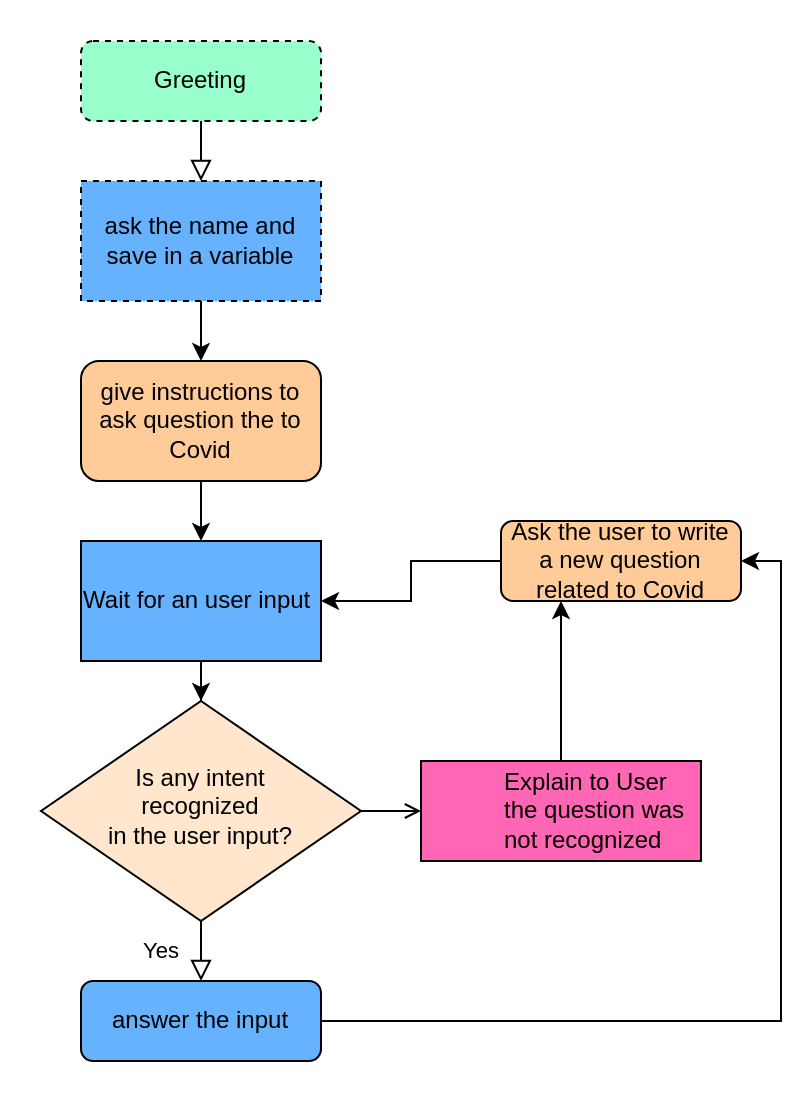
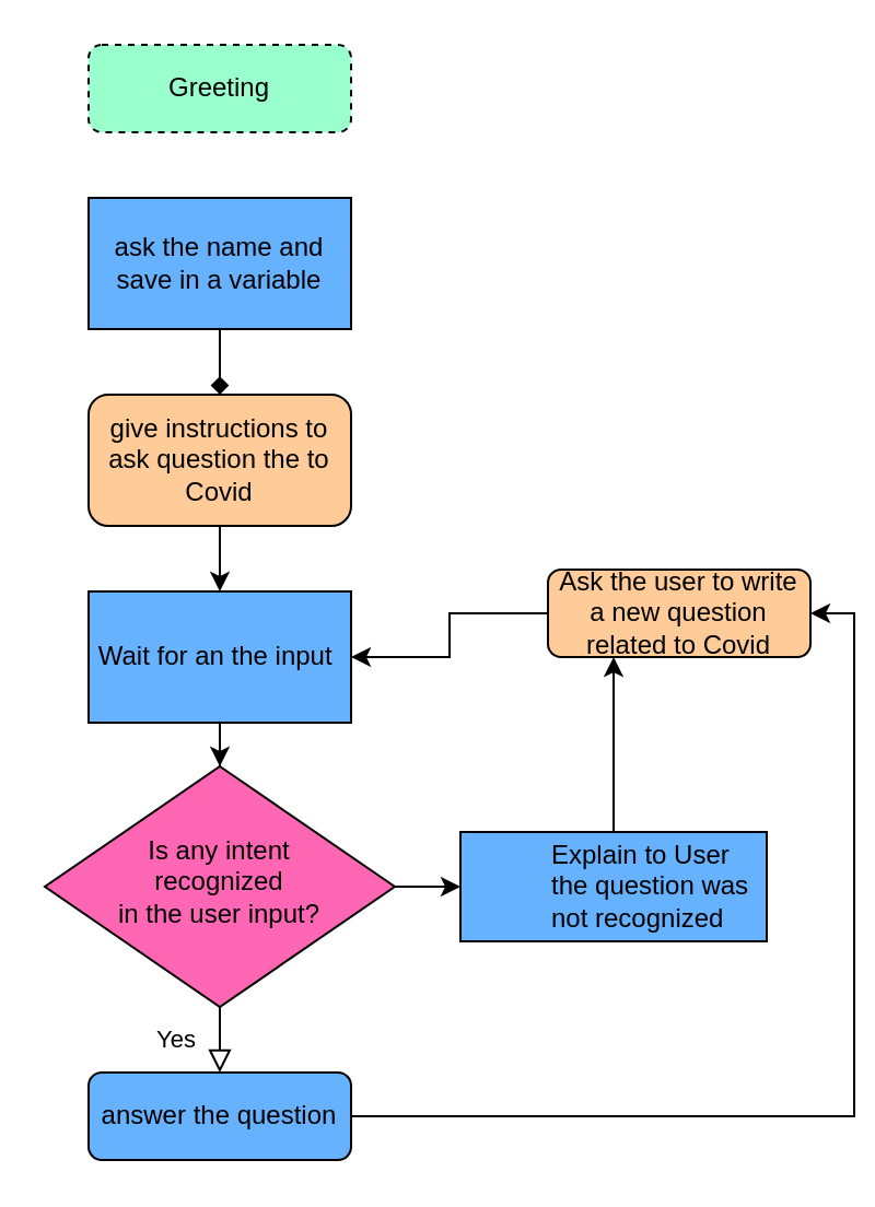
  <mxCell id="0" />
  <mxCell id="1" parent="0" />
- <mxCell id="2" value="" style="rounded=0;html=1;jettySize=auto;orthogonalLoop=1;fontSize=11;endArrow=block;endFill=0;endSize=8;strokeWidth=1;shadow=0;labelBackgroundColor=none;edgeStyle=orthogonalEdgeStyle;entryX=0.5;entryY=0;entryDx=0;entryDy=0;" parent="1" source="3" target="14" edge="1"><mxGeometry relative="1" as="geometry" /></mxCell>
  <mxCell id="3" value="Greeting" style="rounded=1;whiteSpace=wrap;html=1;fontSize=12;glass=0;strokeWidth=1;shadow=0;fillColor=#99FFCC;dashed=1;" parent="1" vertex="1"><mxGeometry x="40" y="20" width="120" height="40" as="geometry" /></mxCell>
  <mxCell id="4" value="Yes" style="rounded=0;html=1;jettySize=auto;orthogonalLoop=1;fontSize=11;endArrow=block;endFill=0;endSize=8;strokeWidth=1;shadow=0;labelBackgroundColor=none;edgeStyle=orthogonalEdgeStyle;entryX=0.5;entryY=0;entryDx=0;entryDy=0;" parent="1" source="6" target="10" edge="1"><mxGeometry y="20" relative="1" as="geometry"><mxPoint as="offset" /><mxPoint x="170" y="380" as="targetPoint" /></mxGeometry></mxCell>
- <mxCell id="5" style="edgeStyle=orthogonalEdgeStyle;rounded=0;orthogonalLoop=1;jettySize=auto;html=1;exitX=1;exitY=0.5;exitDx=0;exitDy=0;endArrow=open;" edge="1" parent="1" source="6" target="12"><mxGeometry relative="1" as="geometry" /></mxCell>
- <mxCell id="6" value="Is any intent &lt;br&gt;recognized &lt;br&gt;in the user input?" style="rhombus;whiteSpace=wrap;html=1;shadow=0;fontFamily=Helvetica;fontSize=12;align=center;strokeWidth=1;spacing=6;spacingTop=-4;fillColor=#ffe6cc;" parent="1" vertex="1"><mxGeometry x="20" y="350" width="160" height="110" as="geometry" /></mxCell>
+ <mxCell id="5" style="edgeStyle=orthogonalEdgeStyle;rounded=0;orthogonalLoop=1;jettySize=auto;html=1;exitX=1;exitY=0.5;exitDx=0;exitDy=0;" edge="1" parent="1" source="6" target="12"><mxGeometry relative="1" as="geometry" /></mxCell>
+ <mxCell id="6" value="Is any intent &lt;br&gt;recognized &lt;br&gt;in the user input?" style="rhombus;whiteSpace=wrap;html=1;shadow=0;fontFamily=Helvetica;fontSize=12;align=center;strokeWidth=1;spacing=6;spacingTop=-4;fillColor=#FF66B3;" parent="1" vertex="1"><mxGeometry x="20" y="350" width="160" height="110" as="geometry" /></mxCell>
  <mxCell id="7" style="edgeStyle=orthogonalEdgeStyle;rounded=0;orthogonalLoop=1;jettySize=auto;html=1;exitX=0;exitY=0.5;exitDx=0;exitDy=0;entryX=1;entryY=0.5;entryDx=0;entryDy=0;" edge="1" parent="1" source="8" target="18"><mxGeometry relative="1" as="geometry" /></mxCell>
  <mxCell id="8" value="Ask the user to write a new question related to Covid" style="rounded=1;whiteSpace=wrap;html=1;fontSize=12;glass=0;strokeWidth=1;shadow=0;fillColor=#FFCC99;" parent="1" vertex="1"><mxGeometry x="250" y="260" width="120" height="40" as="geometry" /></mxCell>
  <mxCell id="9" style="edgeStyle=orthogonalEdgeStyle;rounded=0;orthogonalLoop=1;jettySize=auto;html=1;exitX=1;exitY=0.5;exitDx=0;exitDy=0;entryX=1;entryY=0.5;entryDx=0;entryDy=0;" edge="1" parent="1" source="10" target="8"><mxGeometry relative="1" as="geometry" /></mxCell>
- <mxCell id="10" value="answer the input" style="rounded=1;whiteSpace=wrap;html=1;fontSize=12;glass=0;strokeWidth=1;shadow=0;fillColor=#66B2FF;" parent="1" vertex="1"><mxGeometry x="40" y="490" width="120" height="40" as="geometry" /></mxCell>
+ <mxCell id="10" value="answer the question" style="rounded=1;whiteSpace=wrap;html=1;fontSize=12;glass=0;strokeWidth=1;shadow=0;fillColor=#66B2FF;" parent="1" vertex="1"><mxGeometry x="40" y="490" width="120" height="40" as="geometry" /></mxCell>
  <mxCell id="11" style="edgeStyle=orthogonalEdgeStyle;rounded=0;orthogonalLoop=1;jettySize=auto;html=1;exitX=0.5;exitY=0;exitDx=0;exitDy=0;entryX=0.25;entryY=1;entryDx=0;entryDy=0;" edge="1" parent="1" source="12" target="8"><mxGeometry relative="1" as="geometry" /></mxCell>
- <mxCell id="12" value="&lt;blockquote style=&quot;margin: 0 0 0 40px; border: none; padding: 0px;&quot;&gt;Explain to User the question was not recognized&lt;/blockquote&gt;" style="rounded=1;whiteSpace=wrap;html=1;fontSize=12;glass=0;strokeWidth=1;shadow=0;align=left;arcSize=0;fillColor=#ff66b3;" parent="1" vertex="1"><mxGeometry x="210" y="380" width="140" height="50" as="geometry" /></mxCell>
- <mxCell id="13" style="edgeStyle=orthogonalEdgeStyle;rounded=0;orthogonalLoop=1;jettySize=auto;html=1;exitX=0.5;exitY=1;exitDx=0;exitDy=0;entryX=0.5;entryY=0;entryDx=0;entryDy=0;" edge="1" parent="1" source="14" target="16"><mxGeometry relative="1" as="geometry" /></mxCell>
- <mxCell id="14" value="ask the name and save in a variable" style="rounded=0;whiteSpace=wrap;html=1;fillColor=#66B2FF;dashed=1;" vertex="1" parent="1"><mxGeometry x="40" y="90" width="120" height="60" as="geometry" /></mxCell>
+ <mxCell id="12" value="&lt;blockquote style=&quot;margin: 0 0 0 40px; border: none; padding: 0px;&quot;&gt;Explain to User the question was not recognized&lt;/blockquote&gt;" style="rounded=1;whiteSpace=wrap;html=1;fontSize=12;glass=0;strokeWidth=1;shadow=0;align=left;arcSize=0;fillColor=#66B2FF;" parent="1" vertex="1"><mxGeometry x="210" y="380" width="140" height="50" as="geometry" /></mxCell>
+ <mxCell id="13" style="edgeStyle=orthogonalEdgeStyle;rounded=0;orthogonalLoop=1;jettySize=auto;html=1;exitX=0.5;exitY=1;exitDx=0;exitDy=0;entryX=0.5;entryY=0;entryDx=0;entryDy=0;endArrow=diamond;" edge="1" parent="1" source="14" target="16"><mxGeometry relative="1" as="geometry" /></mxCell>
+ <mxCell id="14" value="ask the name and save in a variable" style="rounded=0;whiteSpace=wrap;html=1;fillColor=#66B2FF;" vertex="1" parent="1"><mxGeometry x="40" y="90" width="120" height="60" as="geometry" /></mxCell>
  <mxCell id="15" style="edgeStyle=orthogonalEdgeStyle;rounded=0;orthogonalLoop=1;jettySize=auto;html=1;exitX=0.5;exitY=1;exitDx=0;exitDy=0;entryX=0.5;entryY=0;entryDx=0;entryDy=0;" edge="1" parent="1" source="16" target="18"><mxGeometry relative="1" as="geometry" /></mxCell>
  <mxCell id="16" value="give instructions to ask question the to Covid" style="rounded=1;whiteSpace=wrap;html=1;fillColor=#FFCC99;" vertex="1" parent="1"><mxGeometry x="40" y="180" width="120" height="60" as="geometry" /></mxCell>
  <mxCell id="17" style="edgeStyle=orthogonalEdgeStyle;rounded=0;orthogonalLoop=1;jettySize=auto;html=1;exitX=0.5;exitY=1;exitDx=0;exitDy=0;" edge="1" parent="1" source="18" target="6"><mxGeometry relative="1" as="geometry" /></mxCell>
- <mxCell id="18" value="Wait for an user input&amp;nbsp;" style="rounded=0;whiteSpace=wrap;html=1;fillColor=#66B2FF;" vertex="1" parent="1"><mxGeometry x="40" y="270" width="120" height="60" as="geometry" /></mxCell>
+ <mxCell id="18" value="Wait for an the input&amp;nbsp;" style="rounded=0;whiteSpace=wrap;html=1;fillColor=#66B2FF;" vertex="1" parent="1"><mxGeometry x="40" y="270" width="120" height="60" as="geometry" /></mxCell>
